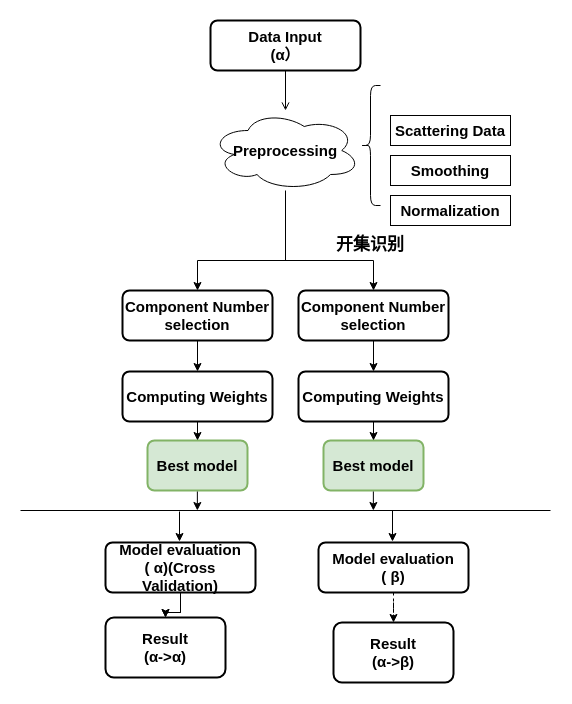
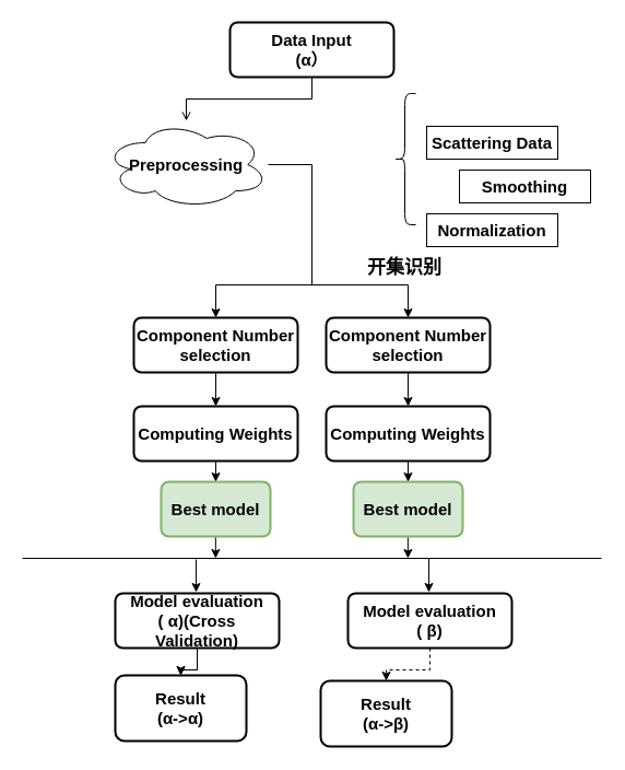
  <mxCell id="0" />
  <mxCell id="1" parent="0" />
  <mxCell id="2" value="" style="edgeStyle=orthogonalEdgeStyle;rounded=0;orthogonalLoop=1;jettySize=auto;html=1;fontSize=15;fontStyle=1;endArrow=open;" parent="1" source="3" target="5" edge="1"><mxGeometry relative="1" as="geometry" /></mxCell>
  <mxCell id="3" value="Data Input&lt;br style=&quot;font-size: 15px;&quot;&gt;(α）" style="rounded=1;whiteSpace=wrap;html=1;absoluteArcSize=1;arcSize=14;strokeWidth=2;fontSize=15;fontStyle=1" parent="1" vertex="1"><mxGeometry x="210" y="20" width="150" height="50" as="geometry" /></mxCell>
  <mxCell id="4" value="" style="edgeStyle=orthogonalEdgeStyle;rounded=0;orthogonalLoop=1;jettySize=auto;html=1;fontSize=15;fontStyle=1" parent="1" source="5" target="13" edge="1"><mxGeometry relative="1" as="geometry"><Array as="points"><mxPoint x="285" y="260" /><mxPoint x="373" y="260" /></Array></mxGeometry></mxCell>
- <mxCell id="5" value="Preprocessing" style="ellipse;shape=cloud;whiteSpace=wrap;html=1;fontSize=15;fontStyle=1" parent="1" vertex="1"><mxGeometry x="210" y="110" width="150" height="80" as="geometry" /></mxCell>
+ <mxCell id="5" value="Preprocessing" style="ellipse;shape=cloud;whiteSpace=wrap;html=1;fontSize=15;fontStyle=1" parent="1" vertex="1"><mxGeometry x="95" y="110" width="150" height="80" as="geometry" /></mxCell>
  <mxCell id="6" value="" style="shape=curlyBracket;whiteSpace=wrap;html=1;rounded=1;labelPosition=left;verticalLabelPosition=middle;align=right;verticalAlign=middle;fontSize=15;fontStyle=1" parent="1" vertex="1"><mxGeometry x="360" y="85" width="20" height="120" as="geometry" /></mxCell>
  <mxCell id="7" value="Scattering Data" style="rounded=0;whiteSpace=wrap;html=1;fontSize=15;fontStyle=1" parent="1" vertex="1"><mxGeometry x="390" y="115" width="120" height="30" as="geometry" /></mxCell>
  <mxCell id="8" value="Normalization" style="rounded=0;whiteSpace=wrap;html=1;fontSize=15;fontStyle=1" parent="1" vertex="1"><mxGeometry x="390" y="195" width="120" height="30" as="geometry" /></mxCell>
- <mxCell id="9" value="Smoothing" style="rounded=0;whiteSpace=wrap;html=1;fontSize=15;fontStyle=1" parent="1" vertex="1"><mxGeometry x="390" y="155" width="120" height="30" as="geometry" /></mxCell>
+ <mxCell id="9" value="Smoothing" style="rounded=0;whiteSpace=wrap;html=1;fontSize=15;fontStyle=1" parent="1" vertex="1"><mxGeometry x="420" y="155" width="120" height="30" as="geometry" /></mxCell>
  <mxCell id="10" value="" style="edgeStyle=orthogonalEdgeStyle;rounded=0;orthogonalLoop=1;jettySize=auto;html=1;fontSize=15;fontStyle=1" parent="1" source="11" target="15" edge="1"><mxGeometry relative="1" as="geometry" /></mxCell>
  <mxCell id="11" value="Component Number&lt;br style=&quot;border-color: var(--border-color); font-size: 15px;&quot;&gt;selection" style="rounded=1;whiteSpace=wrap;html=1;absoluteArcSize=1;arcSize=14;strokeWidth=2;fontSize=15;fontStyle=1" parent="1" vertex="1"><mxGeometry x="122" y="290" width="150" height="50" as="geometry" /></mxCell>
  <mxCell id="12" value="" style="edgeStyle=orthogonalEdgeStyle;rounded=0;orthogonalLoop=1;jettySize=auto;html=1;fontSize=15;fontStyle=1" parent="1" source="13" target="17" edge="1"><mxGeometry relative="1" as="geometry" /></mxCell>
  <mxCell id="13" value="Component Number&lt;br style=&quot;border-color: var(--border-color); font-size: 15px;&quot;&gt;selection" style="rounded=1;whiteSpace=wrap;html=1;absoluteArcSize=1;arcSize=14;strokeWidth=2;fontSize=15;fontStyle=1" parent="1" vertex="1"><mxGeometry x="298" y="290" width="150" height="50" as="geometry" /></mxCell>
  <mxCell id="14" value="" style="edgeStyle=orthogonalEdgeStyle;rounded=0;orthogonalLoop=1;jettySize=auto;html=1;fontSize=15;fontStyle=1" parent="1" source="15" target="18" edge="1"><mxGeometry relative="1" as="geometry" /></mxCell>
  <mxCell id="15" value="Computing Weights" style="rounded=1;whiteSpace=wrap;html=1;absoluteArcSize=1;arcSize=14;strokeWidth=2;fontSize=15;fontStyle=1" parent="1" vertex="1"><mxGeometry x="122" y="371" width="150" height="50" as="geometry" /></mxCell>
  <mxCell id="16" value="" style="edgeStyle=orthogonalEdgeStyle;rounded=0;orthogonalLoop=1;jettySize=auto;html=1;fontSize=15;fontStyle=1" parent="1" source="17" target="19" edge="1"><mxGeometry relative="1" as="geometry" /></mxCell>
  <mxCell id="17" value="Computing Weights" style="rounded=1;whiteSpace=wrap;html=1;absoluteArcSize=1;arcSize=14;strokeWidth=2;fontSize=15;fontStyle=1" parent="1" vertex="1"><mxGeometry x="298" y="371" width="150" height="50" as="geometry" /></mxCell>
  <mxCell id="18" value="Best model" style="rounded=1;whiteSpace=wrap;html=1;absoluteArcSize=1;arcSize=14;strokeWidth=2;fillColor=#d5e8d4;strokeColor=#82b366;fontSize=15;fontStyle=1" parent="1" vertex="1"><mxGeometry x="147" y="440" width="100" height="50" as="geometry" /></mxCell>
  <mxCell id="19" value="Best model" style="rounded=1;whiteSpace=wrap;html=1;absoluteArcSize=1;arcSize=14;strokeWidth=2;fillColor=#d5e8d4;strokeColor=#82b366;fontSize=15;fontStyle=1" parent="1" vertex="1"><mxGeometry x="323" y="440" width="100" height="50" as="geometry" /></mxCell>
  <mxCell id="20" value="" style="edgeStyle=orthogonalEdgeStyle;rounded=0;orthogonalLoop=1;jettySize=auto;html=1;entryX=0.5;entryY=0;entryDx=0;entryDy=0;fontSize=15;fontStyle=1" parent="1" target="11" edge="1"><mxGeometry relative="1" as="geometry"><mxPoint x="290" y="260" as="sourcePoint" /><mxPoint x="383" y="300" as="targetPoint" /><Array as="points"><mxPoint x="197" y="260" /></Array></mxGeometry></mxCell>
  <mxCell id="21" value="" style="edgeStyle=orthogonalEdgeStyle;rounded=0;orthogonalLoop=1;jettySize=auto;html=1;fontSize=15;fontStyle=1;dashed=1;" parent="1" source="22" target="27" edge="1"><mxGeometry relative="1" as="geometry" /></mxCell>
  <mxCell id="22" value="Model evaluation&lt;br style=&quot;font-size: 15px;&quot;&gt;(&amp;nbsp;β)" style="rounded=1;whiteSpace=wrap;html=1;absoluteArcSize=1;arcSize=14;strokeWidth=2;fontSize=15;fontStyle=1" parent="1" vertex="1"><mxGeometry x="318" y="542" width="150" height="50" as="geometry" /></mxCell>
  <mxCell id="23" value="" style="edgeStyle=orthogonalEdgeStyle;rounded=0;orthogonalLoop=1;jettySize=auto;html=1;fontSize=15;fontStyle=1" parent="1" source="25" target="26" edge="1"><mxGeometry relative="1" as="geometry" /></mxCell>
  <mxCell id="24" value="" style="edgeStyle=orthogonalEdgeStyle;rounded=0;orthogonalLoop=1;jettySize=auto;html=1;" parent="1" source="25" target="26" edge="1"><mxGeometry relative="1" as="geometry" /></mxCell>
  <mxCell id="25" value="Model evaluation&lt;br style=&quot;font-size: 15px;&quot;&gt;( α)(Cross Validation)" style="rounded=1;whiteSpace=wrap;html=1;absoluteArcSize=1;arcSize=14;strokeWidth=2;fontSize=15;fontStyle=1" parent="1" vertex="1"><mxGeometry x="105" y="542" width="150" height="50" as="geometry" /></mxCell>
  <mxCell id="26" value="Result&lt;br style=&quot;font-size: 15px;&quot;&gt;(α-&amp;gt;α)" style="whiteSpace=wrap;html=1;rounded=1;arcSize=14;strokeWidth=2;fontSize=15;fontStyle=1" parent="1" vertex="1"><mxGeometry x="105" y="617" width="120" height="60" as="geometry" /></mxCell>
- <mxCell id="27" value="Result&lt;br style=&quot;font-size: 15px;&quot;&gt;(α-&amp;gt;β)" style="whiteSpace=wrap;html=1;rounded=1;arcSize=14;strokeWidth=2;fontSize=15;fontStyle=1" parent="1" vertex="1"><mxGeometry x="333" y="622" width="120" height="60" as="geometry" /></mxCell>
+ <mxCell id="27" value="Result&lt;br style=&quot;font-size: 15px;&quot;&gt;(α-&amp;gt;β)" style="whiteSpace=wrap;html=1;rounded=1;arcSize=14;strokeWidth=2;fontSize=15;fontStyle=1" parent="1" vertex="1"><mxGeometry x="293" y="622" width="120" height="60" as="geometry" /></mxCell>
  <mxCell id="28" value="" style="endArrow=none;html=1;rounded=0;" parent="1" edge="1"><mxGeometry width="50" height="50" relative="1" as="geometry"><mxPoint x="20" y="510" as="sourcePoint" /><mxPoint x="550" y="510" as="targetPoint" /></mxGeometry></mxCell>
  <mxCell id="29" value="" style="edgeStyle=orthogonalEdgeStyle;rounded=0;orthogonalLoop=1;jettySize=auto;html=1;fontSize=15;fontStyle=1" parent="1" edge="1"><mxGeometry relative="1" as="geometry"><mxPoint x="196.86" y="491" as="sourcePoint" /><mxPoint x="196.86" y="510" as="targetPoint" /></mxGeometry></mxCell>
  <mxCell id="30" value="" style="edgeStyle=orthogonalEdgeStyle;rounded=0;orthogonalLoop=1;jettySize=auto;html=1;fontSize=15;fontStyle=1" parent="1" edge="1"><mxGeometry relative="1" as="geometry"><mxPoint x="372.86" y="491" as="sourcePoint" /><mxPoint x="372.86" y="510" as="targetPoint" /></mxGeometry></mxCell>
  <mxCell id="31" value="" style="edgeStyle=orthogonalEdgeStyle;rounded=0;orthogonalLoop=1;jettySize=auto;html=1;fontSize=15;fontStyle=1" parent="1" edge="1"><mxGeometry relative="1" as="geometry"><mxPoint x="388" y="510" as="sourcePoint" /><mxPoint x="392" y="541" as="targetPoint" /></mxGeometry></mxCell>
  <mxCell id="32" value="" style="edgeStyle=orthogonalEdgeStyle;rounded=0;orthogonalLoop=1;jettySize=auto;html=1;" parent="1" edge="1"><mxGeometry relative="1" as="geometry"><mxPoint x="179" y="511" as="sourcePoint" /><mxPoint x="179" y="541" as="targetPoint" /></mxGeometry></mxCell>
  <mxCell id="33" value="&lt;span style=&quot;font-size: 17px;&quot;&gt;&lt;b&gt;开集识别&lt;br&gt;&lt;/b&gt;&lt;/span&gt;" style="text;html=1;strokeColor=none;fillColor=none;align=center;verticalAlign=middle;whiteSpace=wrap;rounded=0;" vertex="1" parent="1"><mxGeometry x="300" y="230" width="140" height="30" as="geometry" /></mxCell>
